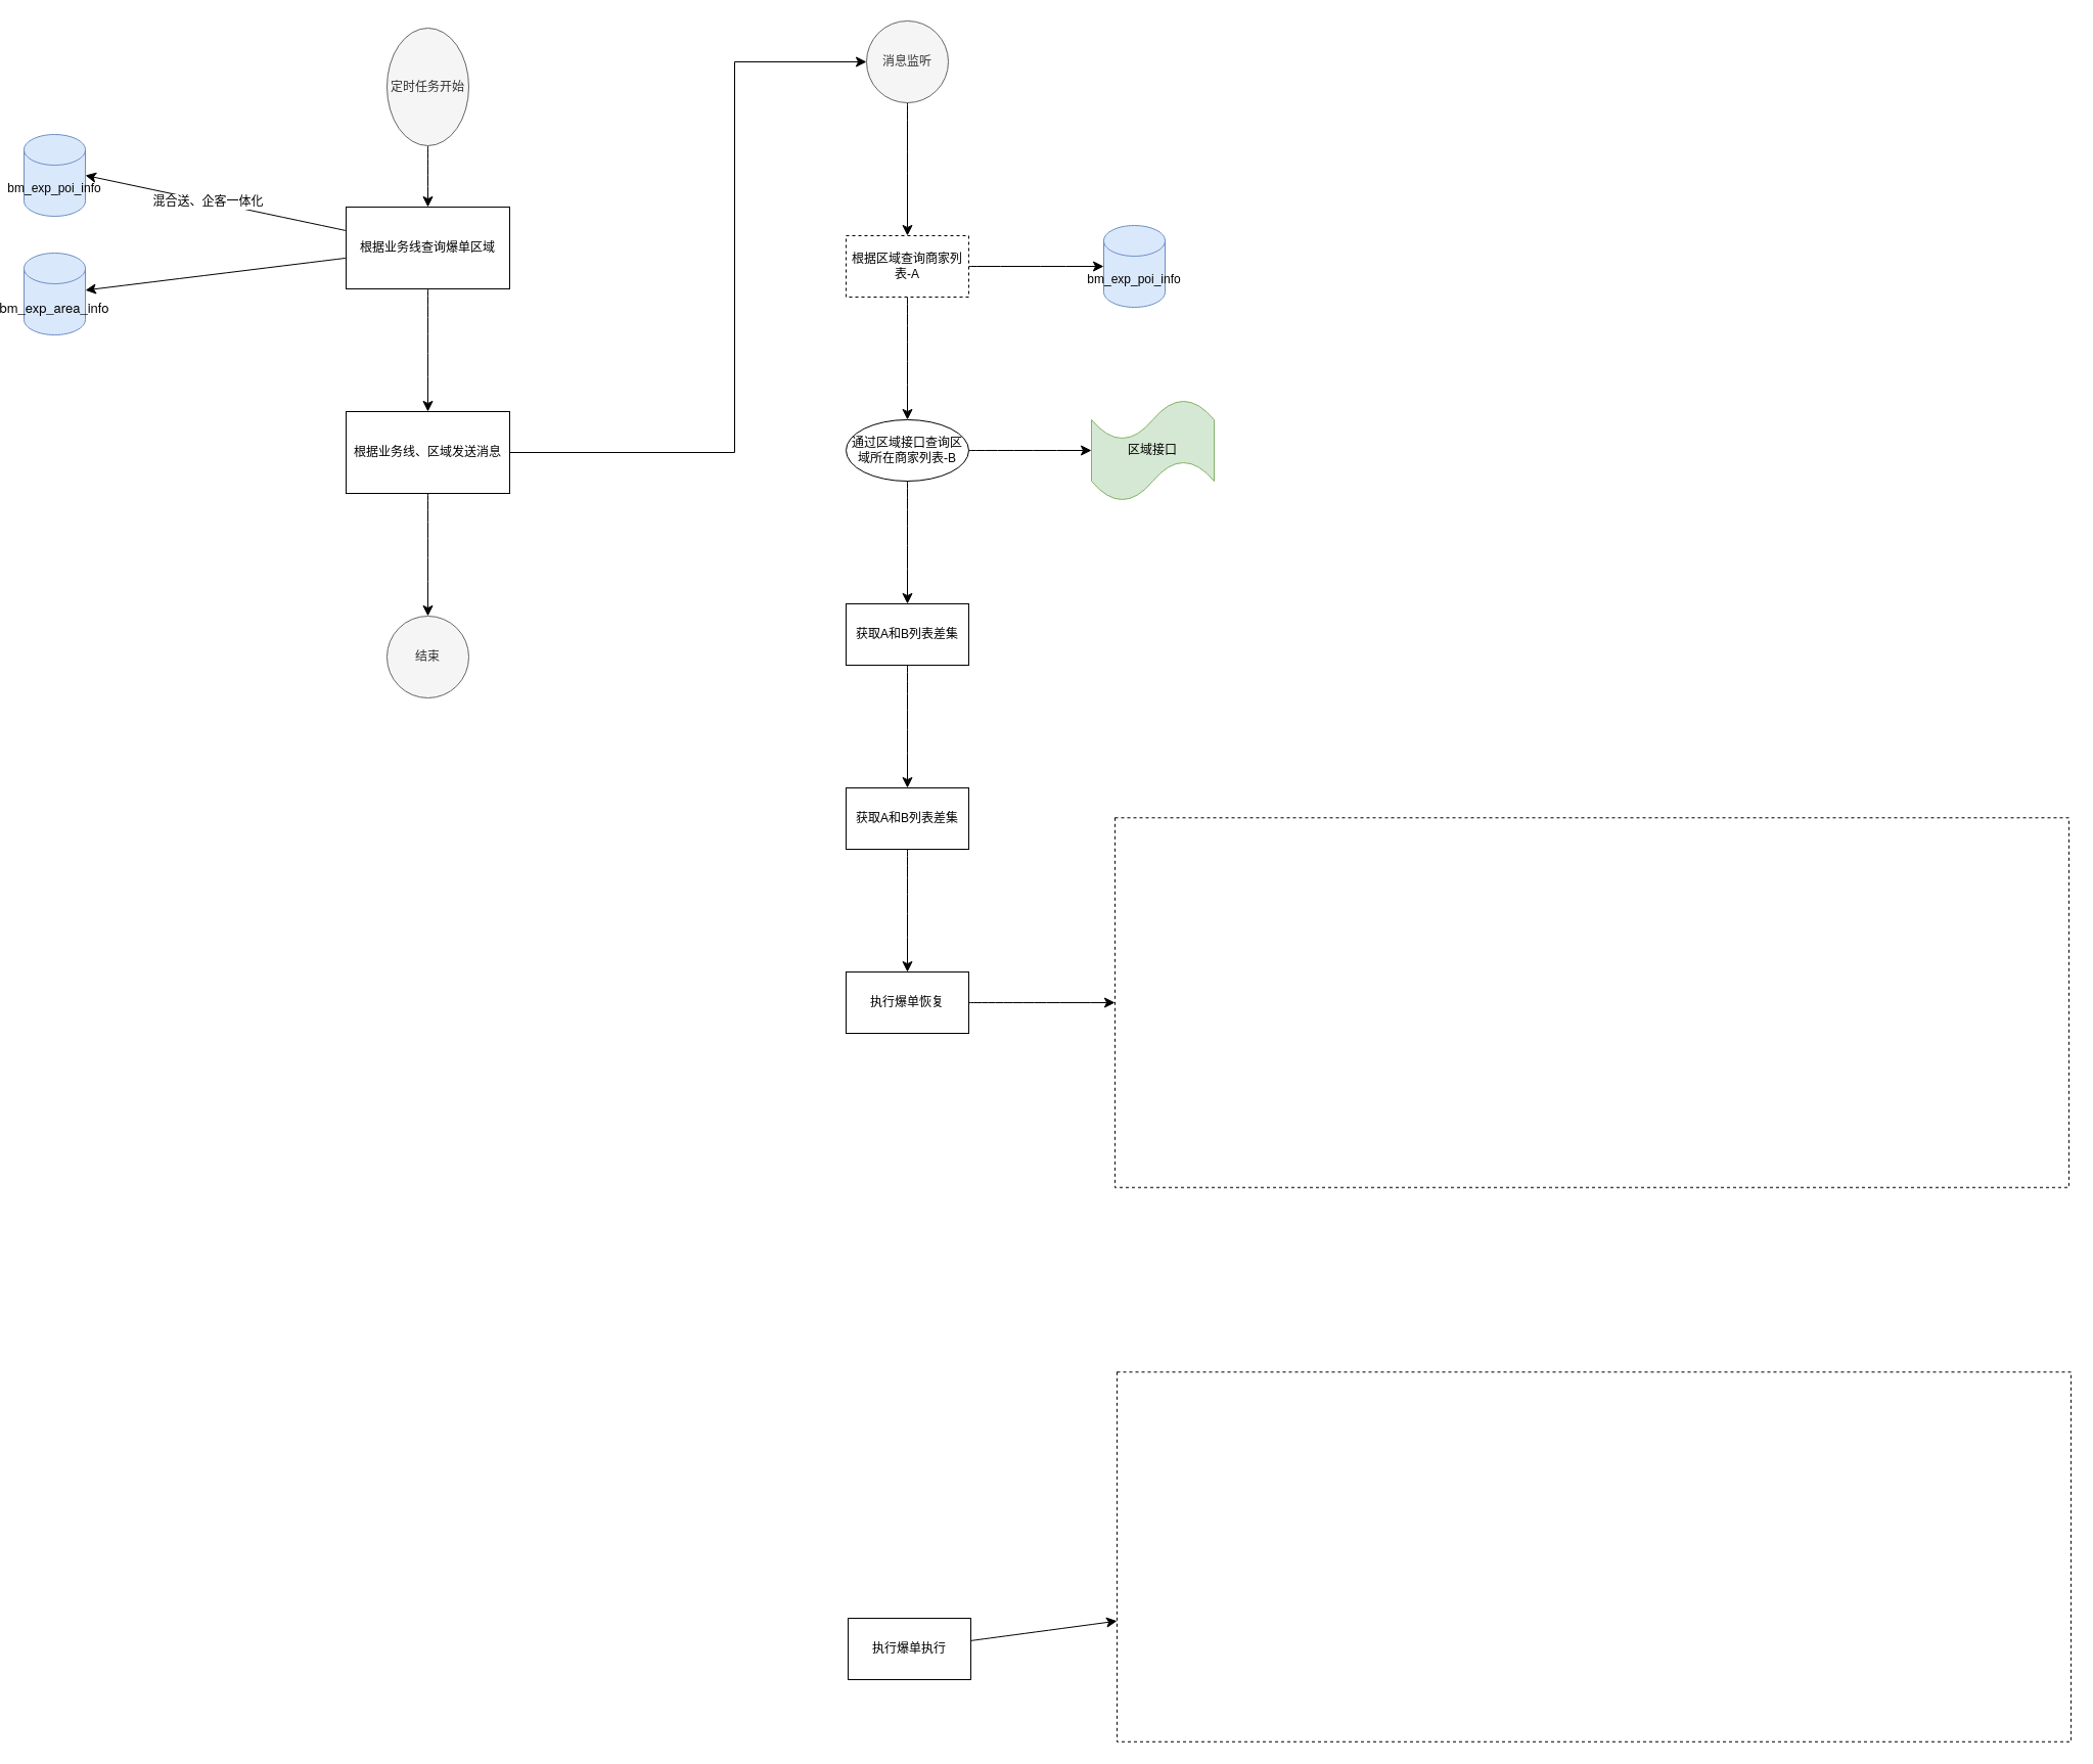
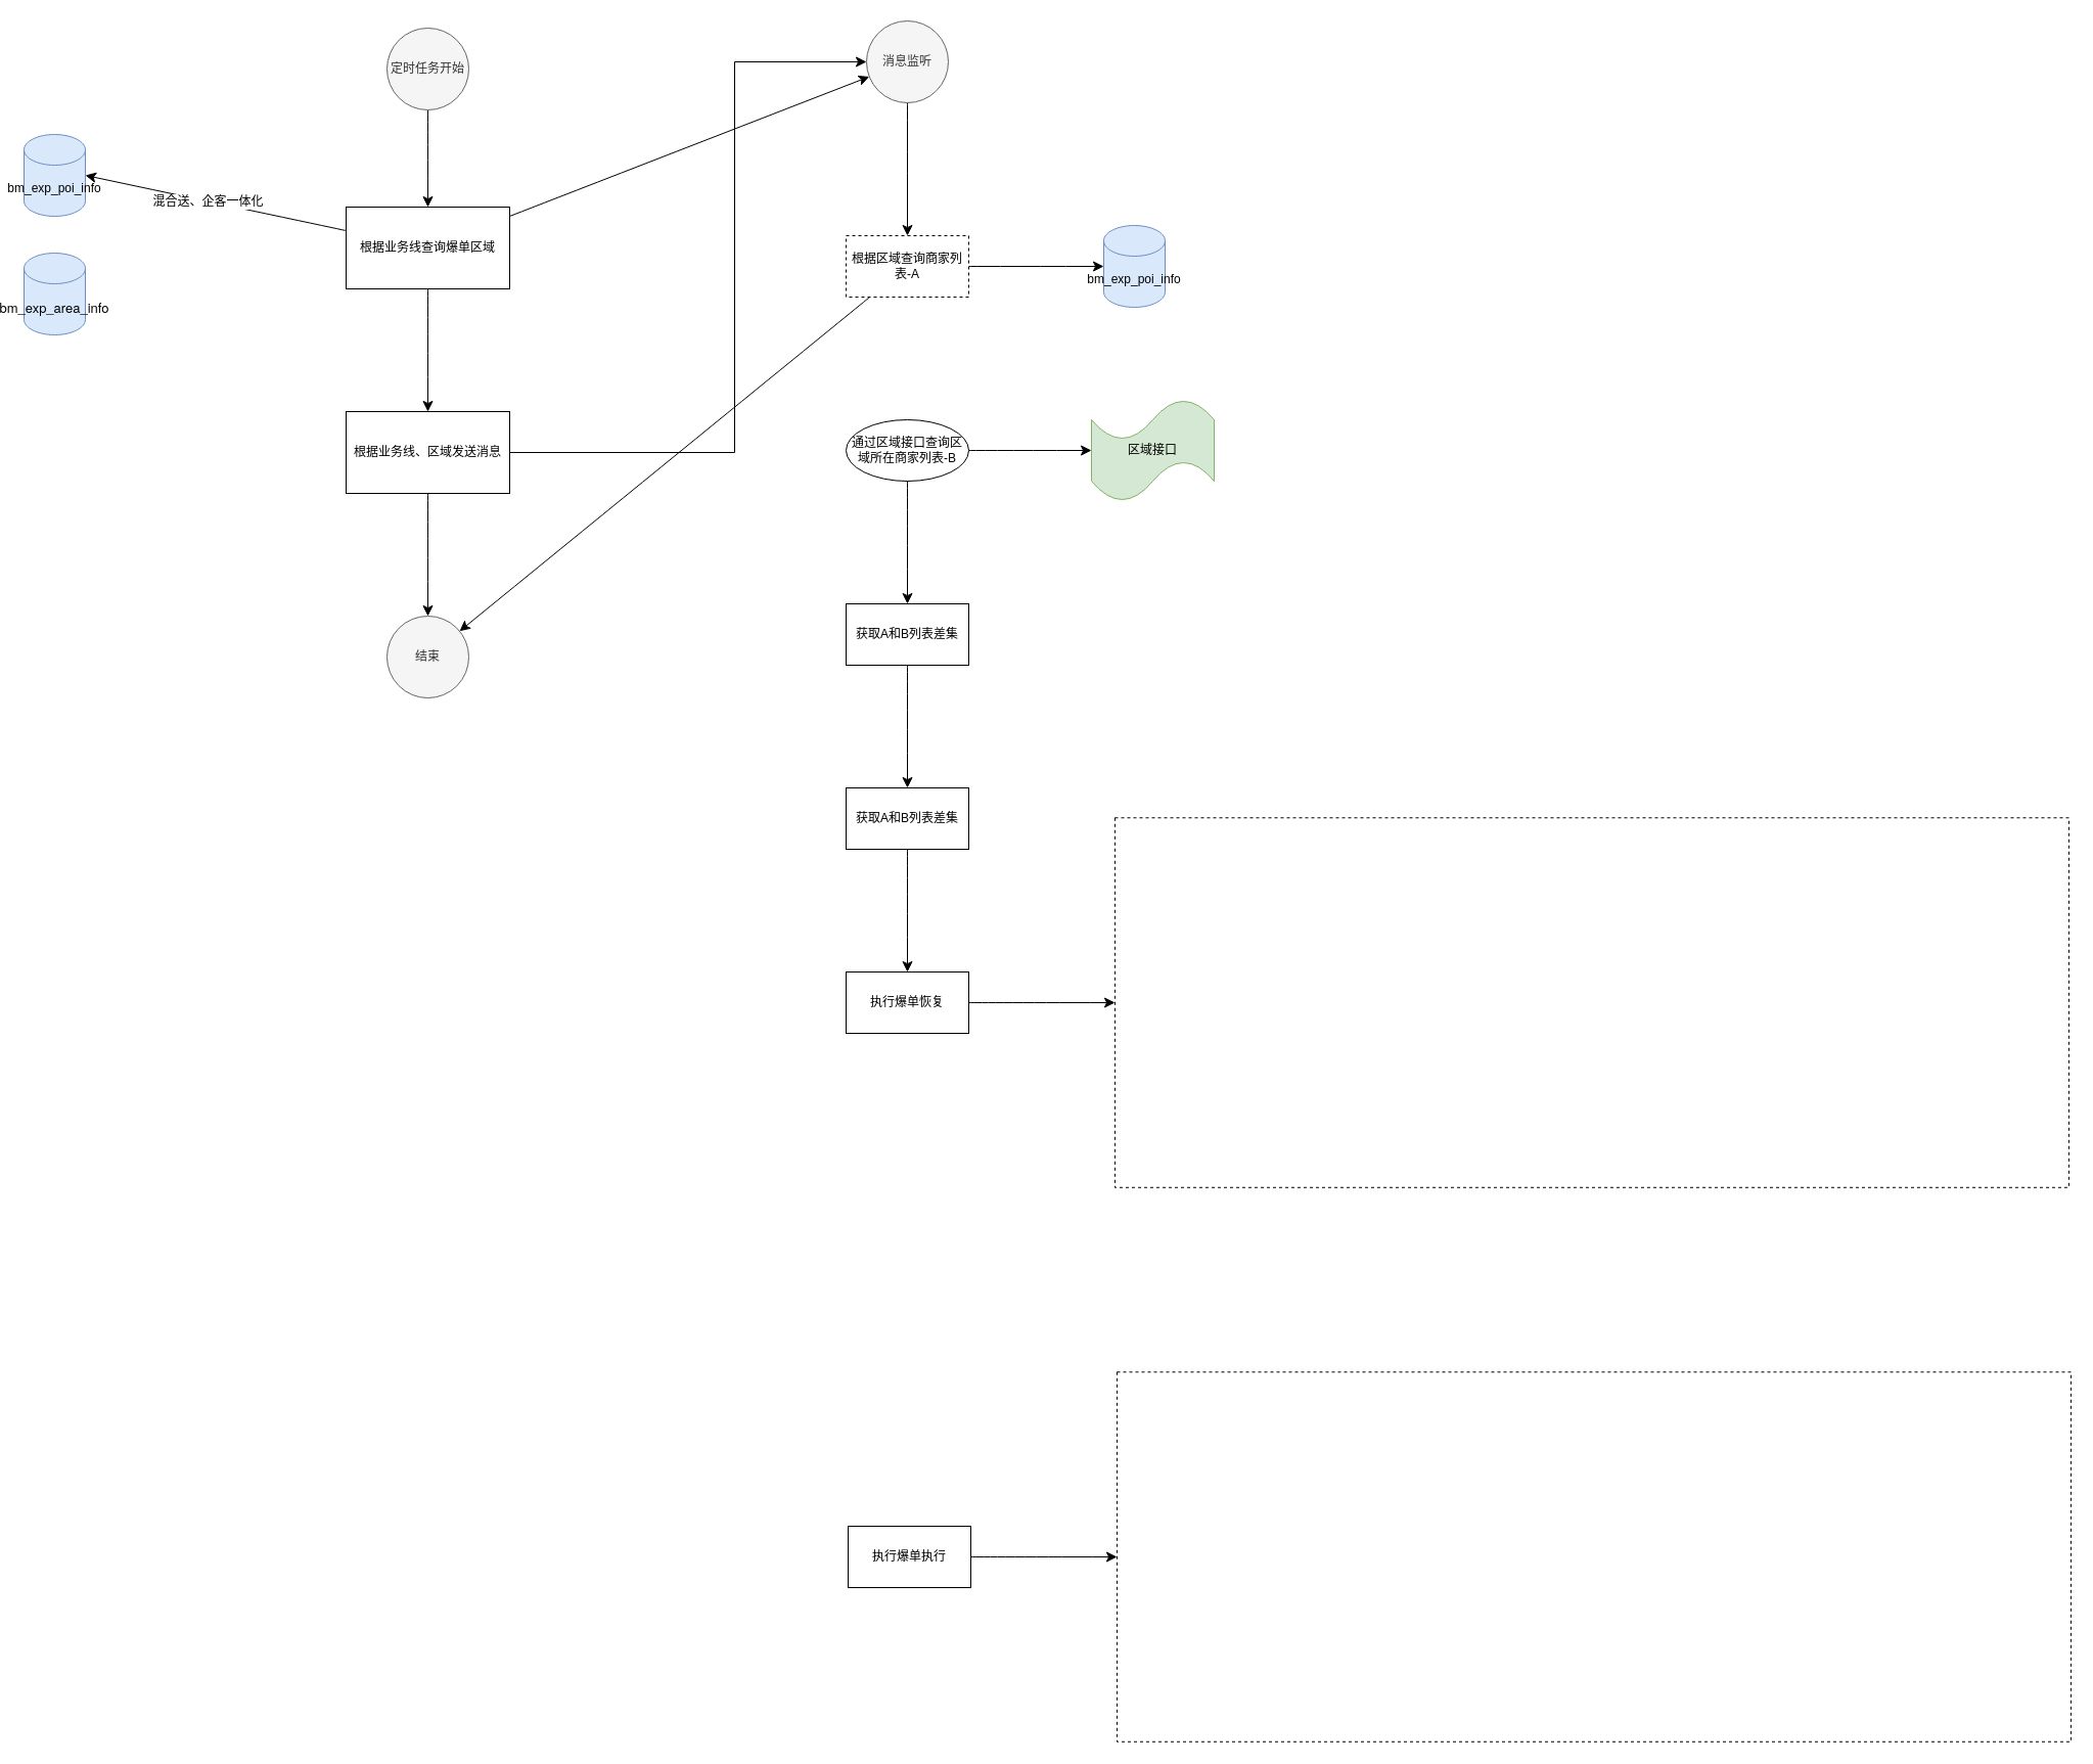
  <mxCell id="0" />
  <mxCell id="1" parent="0" />
  <mxCell id="2" value="" style="whiteSpace=wrap;html=1;rounded=0;dashed=1;" vertex="1" parent="1"><mxGeometry x="1087" y="799.25" width="933" height="361.5" as="geometry" /></mxCell>
  <mxCell id="3" value="" style="edgeStyle=none;curved=1;rounded=0;orthogonalLoop=1;jettySize=auto;html=1;fontSize=12;startSize=8;endSize=8;" edge="1" parent="1" source="5" target="10"><mxGeometry relative="1" as="geometry" /></mxCell>
- <mxCell id="4" style="edgeStyle=none;curved=1;rounded=0;orthogonalLoop=1;jettySize=auto;html=1;fontSize=12;startSize=8;endSize=8;" edge="1" parent="1" source="5" target="18"><mxGeometry relative="1" as="geometry" /></mxCell>
+ <mxCell id="4" style="edgeStyle=none;curved=1;rounded=0;orthogonalLoop=1;jettySize=auto;html=1;fontSize=12;startSize=8;endSize=8;" edge="1" parent="1" source="5" target="13"><mxGeometry relative="1" as="geometry" /></mxCell>
  <mxCell id="5" value="根据业务线查询爆单区域" style="rounded=0;whiteSpace=wrap;html=1;" vertex="1" parent="1"><mxGeometry x="335" y="202" width="160" height="80" as="geometry" /></mxCell>
  <mxCell id="6" style="edgeStyle=none;curved=1;rounded=0;orthogonalLoop=1;jettySize=auto;html=1;fontSize=12;startSize=8;endSize=8;" edge="1" parent="1" source="7" target="5"><mxGeometry relative="1" as="geometry" /></mxCell>
- <mxCell id="7" value="定时任务开始" style="ellipse;whiteSpace=wrap;html=1;fillColor=#f5f5f5;fontColor=#333333;strokeColor=#666666;" vertex="1" parent="1"><mxGeometry x="375" y="27" width="80" height="115" as="geometry" /></mxCell>
+ <mxCell id="7" value="定时任务开始" style="ellipse;whiteSpace=wrap;html=1;fillColor=#f5f5f5;fontColor=#333333;strokeColor=#666666;" vertex="1" parent="1"><mxGeometry x="375" y="27" width="80" height="80" as="geometry" /></mxCell>
  <mxCell id="8" value="" style="edgeStyle=none;curved=1;rounded=0;orthogonalLoop=1;jettySize=auto;html=1;fontSize=12;startSize=8;endSize=8;" edge="1" parent="1" source="10" target="11"><mxGeometry relative="1" as="geometry" /></mxCell>
  <mxCell id="9" value="" style="edgeStyle=orthogonalEdgeStyle;rounded=0;orthogonalLoop=1;jettySize=auto;html=1;fontSize=12;startSize=8;endSize=8;" edge="1" parent="1" source="10" target="13"><mxGeometry relative="1" as="geometry"><Array as="points"><mxPoint x="715" y="442" /><mxPoint x="715" y="60" /></Array></mxGeometry></mxCell>
  <mxCell id="10" value="根据业务线、区域发送消息" style="rounded=0;whiteSpace=wrap;html=1;" vertex="1" parent="1"><mxGeometry x="335" y="402" width="160" height="80" as="geometry" /></mxCell>
  <mxCell id="11" value="结束" style="ellipse;whiteSpace=wrap;html=1;rounded=0;fillColor=#f5f5f5;fontColor=#333333;strokeColor=#666666;" vertex="1" parent="1"><mxGeometry x="375" y="602" width="80" height="80" as="geometry" /></mxCell>
  <mxCell id="12" value="" style="edgeStyle=none;curved=1;rounded=0;orthogonalLoop=1;jettySize=auto;html=1;fontSize=12;startSize=8;endSize=8;" edge="1" parent="1" source="13" target="16"><mxGeometry relative="1" as="geometry" /></mxCell>
  <mxCell id="13" value="消息监听" style="ellipse;whiteSpace=wrap;html=1;rounded=0;fillColor=#f5f5f5;fontColor=#333333;strokeColor=#666666;" vertex="1" parent="1"><mxGeometry x="844" y="20" width="80" height="80" as="geometry" /></mxCell>
  <mxCell id="14" style="edgeStyle=none;curved=1;rounded=0;orthogonalLoop=1;jettySize=auto;html=1;fontSize=12;startSize=8;endSize=8;" edge="1" parent="1" source="16" target="21"><mxGeometry relative="1" as="geometry" /></mxCell>
- <mxCell id="15" value="" style="edgeStyle=none;curved=1;rounded=0;orthogonalLoop=1;jettySize=auto;html=1;fontSize=12;startSize=8;endSize=8;" edge="1" parent="1" source="16" target="24"><mxGeometry relative="1" as="geometry" /></mxCell>
+ <mxCell id="15" value="" style="edgeStyle=none;curved=1;rounded=0;orthogonalLoop=1;jettySize=auto;html=1;fontSize=12;startSize=8;endSize=8;" edge="1" parent="1" source="16" target="11"><mxGeometry relative="1" as="geometry" /></mxCell>
  <mxCell id="16" value="根据区域查询商家列表-A" style="whiteSpace=wrap;html=1;rounded=0;dashed=1;" vertex="1" parent="1"><mxGeometry x="824" y="230" width="120" height="60" as="geometry" /></mxCell>
  <mxCell id="17" value="bm_exp_poi_info" style="shape=cylinder3;whiteSpace=wrap;html=1;boundedLbl=1;backgroundOutline=1;size=15;fillColor=#dae8fc;strokeColor=#6c8ebf;" vertex="1" parent="1"><mxGeometry x="20" y="131" width="60" height="80" as="geometry" /></mxCell>
  <mxCell id="18" value="&lt;p style=&quot;margin: 0px; font-variant-numeric: normal; font-variant-east-asian: normal; font-variant-alternates: normal; font-kerning: auto; font-optical-sizing: auto; font-feature-settings: normal; font-variation-settings: normal; font-variant-position: normal; font-stretch: normal; font-size: 13px; line-height: normal; font-family: &amp;quot;Helvetica Neue&amp;quot;; text-align: start;&quot; class=&quot;p1&quot;&gt;bm_exp_area_info&lt;/p&gt;" style="shape=cylinder3;whiteSpace=wrap;html=1;boundedLbl=1;backgroundOutline=1;size=15;fillColor=#dae8fc;strokeColor=#6c8ebf;" vertex="1" parent="1"><mxGeometry x="20" y="247" width="60" height="80" as="geometry" /></mxCell>
  <mxCell id="19" style="edgeStyle=none;curved=1;rounded=0;orthogonalLoop=1;jettySize=auto;html=1;entryX=1;entryY=0.5;entryDx=0;entryDy=0;entryPerimeter=0;fontSize=12;startSize=8;endSize=8;" edge="1" parent="1" source="5" target="17"><mxGeometry relative="1" as="geometry" /></mxCell>
  <mxCell id="20" value="混合送、企客一体化" style="edgeLabel;html=1;align=center;verticalAlign=middle;resizable=0;points=[];fontSize=12;" vertex="1" connectable="0" parent="19"><mxGeometry x="0.063" relative="1" as="geometry"><mxPoint as="offset" /></mxGeometry></mxCell>
  <mxCell id="21" value="bm_exp_poi_info" style="shape=cylinder3;whiteSpace=wrap;html=1;boundedLbl=1;backgroundOutline=1;size=15;fillColor=#dae8fc;strokeColor=#6c8ebf;" vertex="1" parent="1"><mxGeometry x="1076" y="220" width="60" height="80" as="geometry" /></mxCell>
  <mxCell id="22" value="" style="edgeStyle=none;curved=1;rounded=0;orthogonalLoop=1;jettySize=auto;html=1;fontSize=12;startSize=8;endSize=8;" edge="1" parent="1" source="24" target="25"><mxGeometry relative="1" as="geometry" /></mxCell>
  <mxCell id="23" value="" style="edgeStyle=none;curved=1;rounded=0;orthogonalLoop=1;jettySize=auto;html=1;fontSize=12;startSize=8;endSize=8;" edge="1" parent="1" source="24" target="27"><mxGeometry relative="1" as="geometry" /></mxCell>
  <mxCell id="24" value="通过区域接口查询区域所在商家列表-B" style="ellipse;whiteSpace=wrap;html=1;" vertex="1" parent="1"><mxGeometry x="824" y="410" width="120" height="60" as="geometry" /></mxCell>
  <mxCell id="25" value="区域接口" style="shape=tape;whiteSpace=wrap;html=1;rounded=0;fillColor=#d5e8d4;strokeColor=#82b366;" vertex="1" parent="1"><mxGeometry x="1064" y="390" width="120" height="100" as="geometry" /></mxCell>
  <mxCell id="26" value="" style="edgeStyle=none;curved=1;rounded=0;orthogonalLoop=1;jettySize=auto;html=1;fontSize=12;startSize=8;endSize=8;" edge="1" parent="1" source="27" target="29"><mxGeometry relative="1" as="geometry" /></mxCell>
  <mxCell id="27" value="获取A和B列表差集" style="whiteSpace=wrap;html=1;rounded=0;" vertex="1" parent="1"><mxGeometry x="824" y="590" width="120" height="60" as="geometry" /></mxCell>
  <mxCell id="28" value="" style="edgeStyle=none;curved=1;rounded=0;orthogonalLoop=1;jettySize=auto;html=1;fontSize=12;startSize=8;endSize=8;" edge="1" parent="1" source="29" target="31"><mxGeometry relative="1" as="geometry" /></mxCell>
  <mxCell id="29" value="获取A和B列表差集" style="whiteSpace=wrap;html=1;rounded=0;" vertex="1" parent="1"><mxGeometry x="824" y="770" width="120" height="60" as="geometry" /></mxCell>
  <mxCell id="30" value="" style="edgeStyle=none;curved=1;rounded=0;orthogonalLoop=1;jettySize=auto;html=1;fontSize=12;startSize=8;endSize=8;" edge="1" parent="1" source="31" target="2"><mxGeometry relative="1" as="geometry" /></mxCell>
  <mxCell id="31" value="执行爆单恢复" style="whiteSpace=wrap;html=1;rounded=0;" vertex="1" parent="1"><mxGeometry x="824" y="950" width="120" height="60" as="geometry" /></mxCell>
  <mxCell id="32" style="edgeStyle=none;curved=1;rounded=0;orthogonalLoop=1;jettySize=auto;html=1;fontSize=12;startSize=8;endSize=8;" edge="1" parent="1" source="33" target="34"><mxGeometry relative="1" as="geometry" /></mxCell>
- <mxCell id="33" value="执行爆单执行" style="whiteSpace=wrap;html=1;rounded=0;" vertex="1" parent="1"><mxGeometry x="826" y="1582" width="120" height="60" as="geometry" /></mxCell>
+ <mxCell id="33" value="执行爆单执行" style="whiteSpace=wrap;html=1;rounded=0;" vertex="1" parent="1"><mxGeometry x="826" y="1492" width="120" height="60" as="geometry" /></mxCell>
  <mxCell id="34" value="" style="whiteSpace=wrap;html=1;rounded=0;dashed=1;" vertex="1" parent="1"><mxGeometry x="1089" y="1341.25" width="933" height="361.5" as="geometry" /></mxCell>
